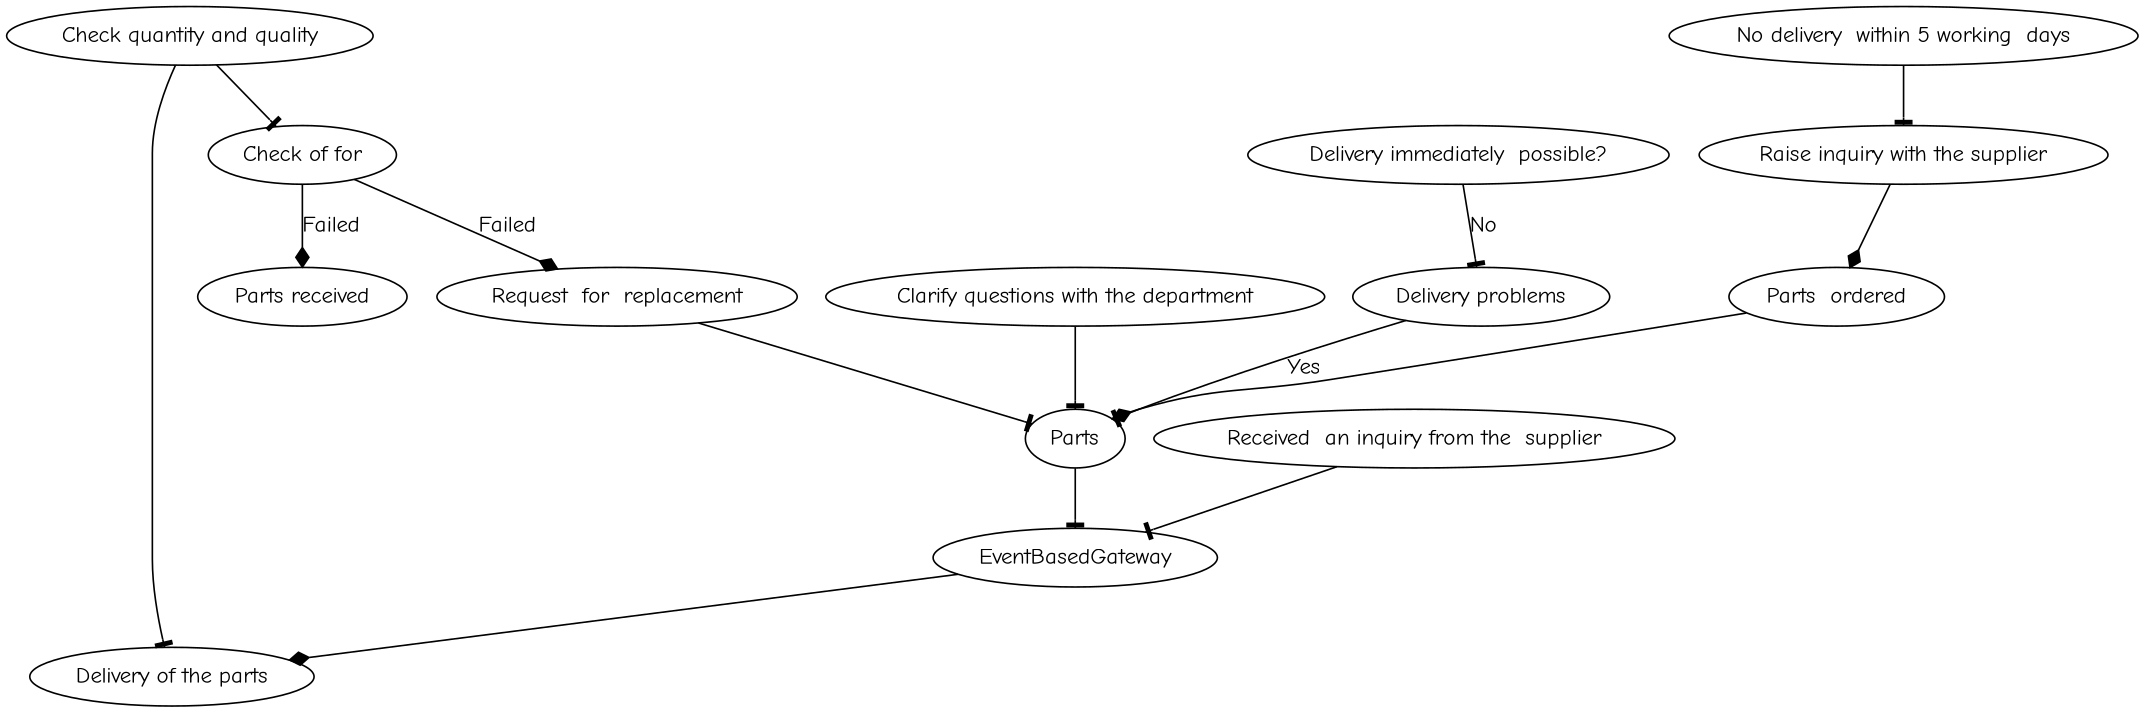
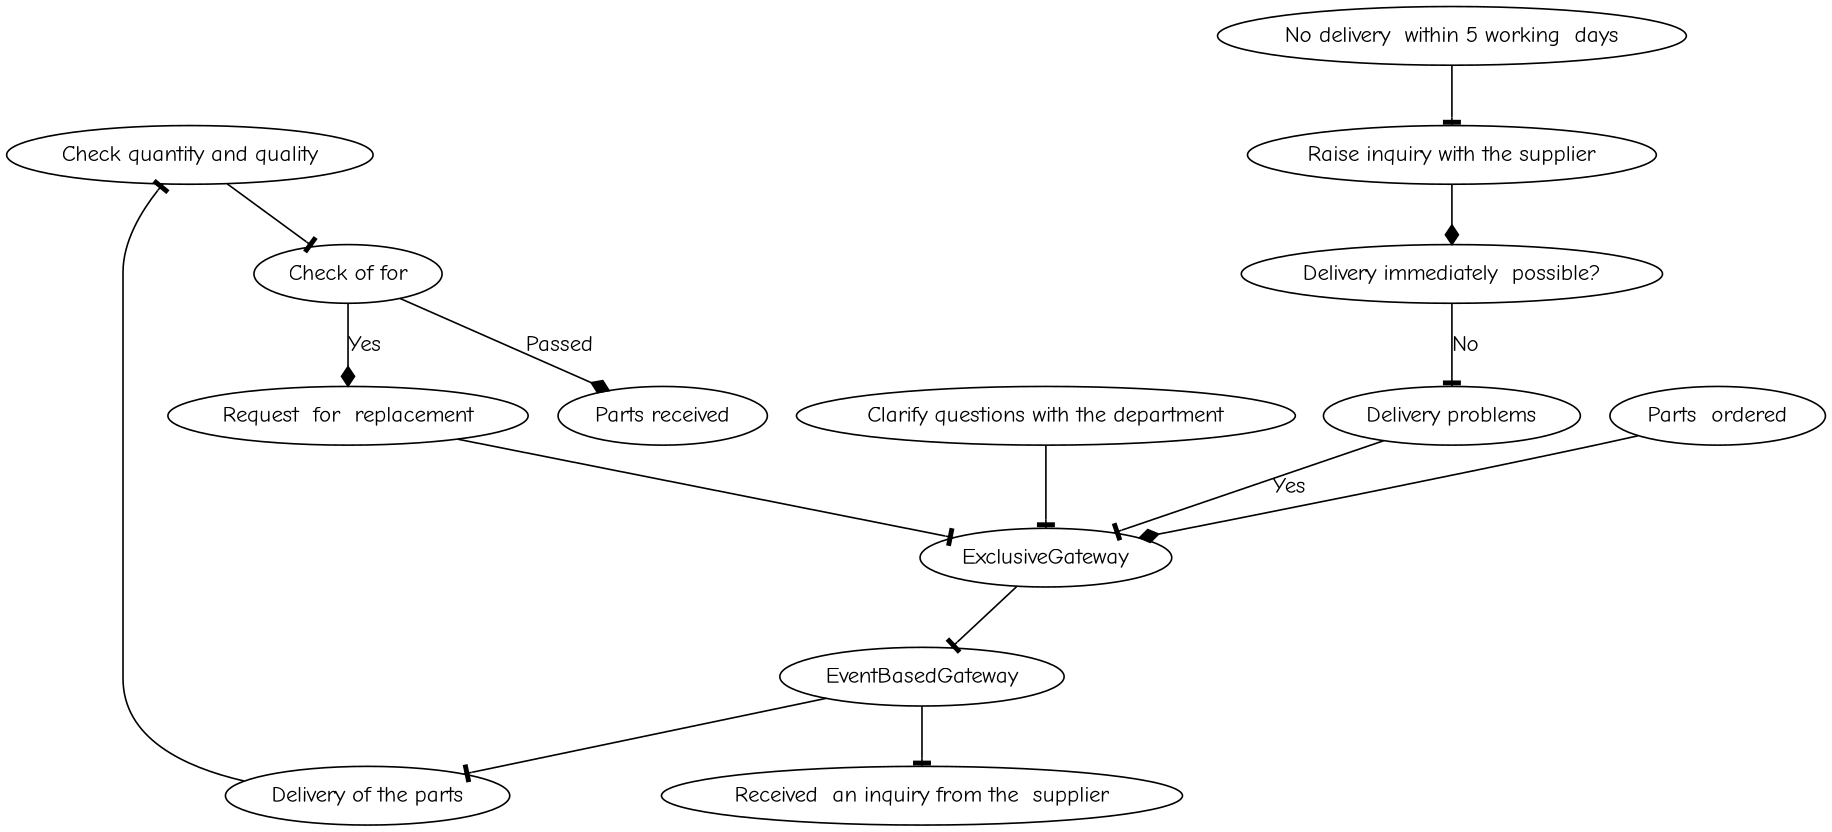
  strict digraph {
    fontname="Comic Neue"
    node [fontname="Comic Neue"]
    edge [arrowhead=tee fontname="Comic Neue"]
    n1 [label="Check quantity and quality"]
    n2 [label="Check of for"]
    n3 [label="Request  for  replacement"]
    n4 [label="Parts received"]
    n5 [label="Delivery of the parts"]
    n6 [label="Received  an inquiry from the  supplier"]
    n7 [label="Clarify questions with the department"]
-   n8 [label=Parts]
+   n8 [label=ExclusiveGateway]
    n9 [label="No delivery  within 5 working  days"]
    n10 [label="Raise inquiry with the supplier"]
    n11 [label="Delivery immediately  possible?"]
    n12 [label=EventBasedGateway]
    n13 [label="Delivery problems"]
    n14 [label="Parts  ordered"]
    n1 -> n2
-   n2 -> n3 [arrowhead=diamond label=Failed]
-   n2 -> n4 [arrowhead=diamond label=Failed]
+   n2 -> n3 [arrowhead=diamond label=Yes]
+   n2 -> n4 [arrowhead=diamond label=Passed]
    n3 -> n8
-   n1 -> n5
+   n5 -> n1
    n7 -> n8
    n8 -> n12
    n9 -> n10
-   n10 -> n14 [arrowhead=diamond]
+   n10 -> n11 [arrowhead=diamond]
    n11 -> n13 [label=No]
-   n12 -> n5 [arrowhead=diamond]
-   n6 -> n12
+   n12 -> n5
+   n12 -> n6
    n13 -> n8 [label=Yes]
    n14 -> n8 [arrowhead=diamond]
  }
